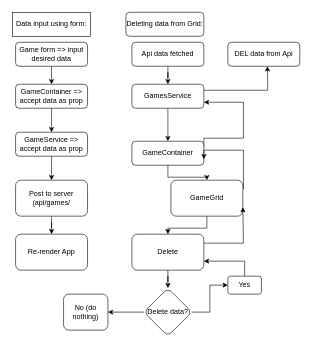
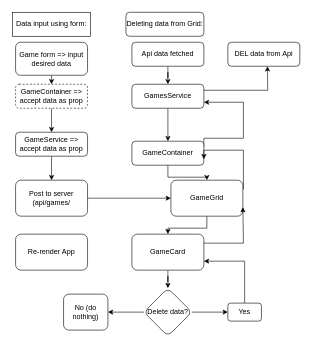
  <mxCell id="0" />
  <mxCell id="1" parent="0" />
  <mxCell id="2" style="edgeStyle=orthogonalEdgeStyle;rounded=0;orthogonalLoop=1;jettySize=auto;html=1;exitX=0.5;exitY=1;exitDx=0;exitDy=0;entryX=0.5;entryY=0;entryDx=0;entryDy=0;" edge="1" parent="1" source="3" target="5"><mxGeometry relative="1" as="geometry" /></mxCell>
- <mxCell id="3" value="Game form =&amp;gt; input desired data" style="rounded=1;whiteSpace=wrap;html=1;fontSize=12;glass=0;strokeWidth=1;shadow=0;" parent="1" vertex="1"><mxGeometry x="25" y="70" width="120" height="40" as="geometry" /></mxCell>
+ <mxCell id="3" value="Game form =&amp;gt; input desired data" style="rounded=1;whiteSpace=wrap;html=1;fontSize=12;glass=0;strokeWidth=1;shadow=0;" parent="1" vertex="1"><mxGeometry x="25" y="70" width="120" height="55" as="geometry" /></mxCell>
  <mxCell id="4" style="edgeStyle=orthogonalEdgeStyle;rounded=0;orthogonalLoop=1;jettySize=auto;html=1;" edge="1" parent="1" source="5" target="7"><mxGeometry relative="1" as="geometry" /></mxCell>
- <mxCell id="5" value="GameContainer =&amp;gt; accept data as prop" style="rounded=1;whiteSpace=wrap;html=1;fontSize=12;glass=0;strokeWidth=1;shadow=0;" parent="1" vertex="1"><mxGeometry x="25" y="140" width="120" height="40" as="geometry" /></mxCell>
+ <mxCell id="5" value="GameContainer =&amp;gt; accept data as prop" style="rounded=1;whiteSpace=wrap;html=1;fontSize=12;glass=0;strokeWidth=1;shadow=0;dashed=1;" parent="1" vertex="1"><mxGeometry x="25" y="140" width="120" height="40" as="geometry" /></mxCell>
  <mxCell id="6" value="" style="edgeStyle=orthogonalEdgeStyle;rounded=0;orthogonalLoop=1;jettySize=auto;html=1;" edge="1" parent="1" source="7" target="9"><mxGeometry relative="1" as="geometry" /></mxCell>
  <mxCell id="7" value="GameService =&amp;gt; accept data as prop" style="rounded=1;whiteSpace=wrap;html=1;fontSize=12;glass=0;strokeWidth=1;shadow=0;" parent="1" vertex="1"><mxGeometry x="25" y="220" width="120" height="40" as="geometry" /></mxCell>
- <mxCell id="8" value="" style="edgeStyle=orthogonalEdgeStyle;rounded=0;orthogonalLoop=1;jettySize=auto;html=1;" edge="1" parent="1" source="9" target="10"><mxGeometry relative="1" as="geometry" /></mxCell>
+ <mxCell id="8" value="" style="edgeStyle=orthogonalEdgeStyle;rounded=0;orthogonalLoop=1;jettySize=auto;html=1;" edge="1" parent="1" source="9" target="21"><mxGeometry relative="1" as="geometry" /></mxCell>
  <mxCell id="9" value="Post to server (api/games/" style="whiteSpace=wrap;html=1;rounded=1;glass=0;strokeWidth=1;shadow=0;" vertex="1" parent="1"><mxGeometry x="25" y="300" width="120" height="60" as="geometry" /></mxCell>
  <mxCell id="10" value="Re-render App" style="whiteSpace=wrap;html=1;rounded=1;glass=0;strokeWidth=1;shadow=0;" vertex="1" parent="1"><mxGeometry x="25" y="390" width="120" height="60" as="geometry" /></mxCell>
  <mxCell id="11" style="edgeStyle=orthogonalEdgeStyle;rounded=0;orthogonalLoop=1;jettySize=auto;html=1;" edge="1" parent="1" source="12" target="15"><mxGeometry relative="1" as="geometry" /></mxCell>
  <mxCell id="12" value="Api data fetched" style="rounded=1;whiteSpace=wrap;html=1;fontSize=12;glass=0;strokeWidth=1;shadow=0;" vertex="1" parent="1"><mxGeometry x="219" y="70" width="120" height="40" as="geometry" /></mxCell>
  <mxCell id="13" style="edgeStyle=orthogonalEdgeStyle;rounded=0;orthogonalLoop=1;jettySize=auto;html=1;exitX=0.5;exitY=1;exitDx=0;exitDy=0;entryX=0.5;entryY=0;entryDx=0;entryDy=0;" edge="1" parent="1" source="15" target="18"><mxGeometry relative="1" as="geometry" /></mxCell>
  <mxCell id="14" style="edgeStyle=orthogonalEdgeStyle;rounded=0;orthogonalLoop=1;jettySize=auto;html=1;exitX=1;exitY=0.25;exitDx=0;exitDy=0;" edge="1" parent="1" source="15"><mxGeometry relative="1" as="geometry"><mxPoint x="445" y="110" as="targetPoint" /></mxGeometry></mxCell>
  <mxCell id="15" value="GamesService" style="rounded=1;whiteSpace=wrap;html=1;fontSize=12;glass=0;strokeWidth=1;shadow=0;" vertex="1" parent="1"><mxGeometry x="219" y="140" width="120" height="40" as="geometry" /></mxCell>
  <mxCell id="16" style="edgeStyle=orthogonalEdgeStyle;rounded=0;orthogonalLoop=1;jettySize=auto;html=1;" edge="1" parent="1" source="18" target="21"><mxGeometry relative="1" as="geometry" /></mxCell>
  <mxCell id="17" style="edgeStyle=orthogonalEdgeStyle;rounded=0;orthogonalLoop=1;jettySize=auto;html=1;exitX=1;exitY=0.25;exitDx=0;exitDy=0;entryX=1;entryY=0.75;entryDx=0;entryDy=0;" edge="1" parent="1" source="18" target="15"><mxGeometry relative="1" as="geometry"><Array as="points"><mxPoint x="405" y="230" /><mxPoint x="405" y="170" /></Array></mxGeometry></mxCell>
  <mxCell id="18" value="GameContainer" style="rounded=1;whiteSpace=wrap;html=1;fontSize=12;glass=0;strokeWidth=1;shadow=0;" vertex="1" parent="1"><mxGeometry x="219" y="235" width="120" height="40" as="geometry" /></mxCell>
  <mxCell id="19" style="edgeStyle=orthogonalEdgeStyle;rounded=0;orthogonalLoop=1;jettySize=auto;html=1;" edge="1" parent="1" source="21" target="24"><mxGeometry relative="1" as="geometry" /></mxCell>
  <mxCell id="20" style="edgeStyle=orthogonalEdgeStyle;rounded=0;orthogonalLoop=1;jettySize=auto;html=1;exitX=1;exitY=0.25;exitDx=0;exitDy=0;entryX=1;entryY=0.75;entryDx=0;entryDy=0;" edge="1" parent="1" source="21" target="18"><mxGeometry relative="1" as="geometry"><Array as="points"><mxPoint x="405" y="315" /><mxPoint x="405" y="250" /></Array></mxGeometry></mxCell>
  <mxCell id="21" value="GameGrid" style="whiteSpace=wrap;html=1;rounded=1;glass=0;strokeWidth=1;shadow=0;" vertex="1" parent="1"><mxGeometry x="284" y="300" width="120" height="60" as="geometry" /></mxCell>
  <mxCell id="22" value="" style="edgeStyle=orthogonalEdgeStyle;rounded=0;orthogonalLoop=1;jettySize=auto;html=1;" edge="1" parent="1" source="24" target="29"><mxGeometry relative="1" as="geometry" /></mxCell>
  <mxCell id="23" style="edgeStyle=orthogonalEdgeStyle;rounded=0;orthogonalLoop=1;jettySize=auto;html=1;exitX=1;exitY=0.25;exitDx=0;exitDy=0;entryX=1;entryY=0.75;entryDx=0;entryDy=0;" edge="1" parent="1" source="24" target="21"><mxGeometry relative="1" as="geometry"><Array as="points"><mxPoint x="405" y="405" /><mxPoint x="405" y="345" /></Array></mxGeometry></mxCell>
- <mxCell id="24" value="Delete" style="whiteSpace=wrap;html=1;rounded=1;glass=0;strokeWidth=1;shadow=0;" vertex="1" parent="1"><mxGeometry x="219" y="390" width="120" height="60" as="geometry" /></mxCell>
+ <mxCell id="24" value="GameCard" style="whiteSpace=wrap;html=1;rounded=1;glass=0;strokeWidth=1;shadow=0;" vertex="1" parent="1"><mxGeometry x="219" y="390" width="120" height="60" as="geometry" /></mxCell>
  <mxCell id="25" value="Data input using form:" style="rounded=0;whiteSpace=wrap;html=1;" vertex="1" parent="1"><mxGeometry x="20" width="130" height="40" as="geometry" y="20" /></mxCell>
  <mxCell id="26" value="Deleting data from Grid:" style="whiteSpace=wrap;html=1;rounded=1;" vertex="1" parent="1"><mxGeometry x="209" width="130" height="40" as="geometry" y="20" /></mxCell>
  <mxCell id="27" value="" style="edgeStyle=orthogonalEdgeStyle;rounded=0;orthogonalLoop=1;jettySize=auto;html=1;" edge="1" parent="1" source="29" target="31"><mxGeometry relative="1" as="geometry" /></mxCell>
  <mxCell id="28" value="" style="edgeStyle=orthogonalEdgeStyle;rounded=0;orthogonalLoop=1;jettySize=auto;html=1;" edge="1" parent="1" source="29" target="33"><mxGeometry relative="1" as="geometry" /></mxCell>
  <mxCell id="29" value="Delete data?" style="rhombus;whiteSpace=wrap;html=1;rounded=1;glass=0;strokeWidth=1;shadow=0;" vertex="1" parent="1"><mxGeometry x="239" y="480" width="80" height="80" as="geometry" /></mxCell>
  <mxCell id="30" style="edgeStyle=orthogonalEdgeStyle;rounded=0;orthogonalLoop=1;jettySize=auto;html=1;exitX=0.5;exitY=0;exitDx=0;exitDy=0;entryX=1;entryY=0.75;entryDx=0;entryDy=0;" edge="1" parent="1" source="31" target="24"><mxGeometry relative="1" as="geometry" /></mxCell>
- <mxCell id="31" value="Yes" style="whiteSpace=wrap;html=1;rounded=1;glass=0;strokeWidth=1;shadow=0;" vertex="1" parent="1"><mxGeometry x="379" y="460" width="56" height="30" as="geometry" /></mxCell>
+ <mxCell id="31" value="Yes" style="whiteSpace=wrap;html=1;rounded=1;glass=0;strokeWidth=1;shadow=0;" vertex="1" parent="1"><mxGeometry x="379" y="505" width="56" height="30" as="geometry" /></mxCell>
  <mxCell id="32" value="DEL data from Api" style="whiteSpace=wrap;html=1;rounded=1;glass=0;strokeWidth=1;shadow=0;" vertex="1" parent="1"><mxGeometry x="379" y="70" width="120" height="40" as="geometry" /></mxCell>
  <mxCell id="33" value="No (do nothing)" style="whiteSpace=wrap;html=1;rounded=1;glass=0;strokeWidth=1;shadow=0;" vertex="1" parent="1"><mxGeometry x="105" y="490" width="74" height="60" as="geometry" /></mxCell>
